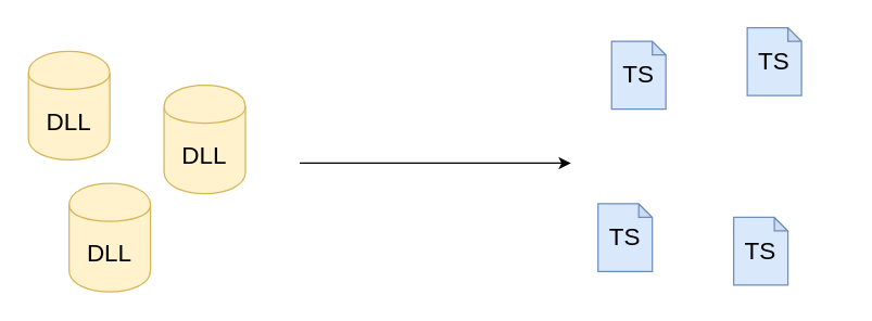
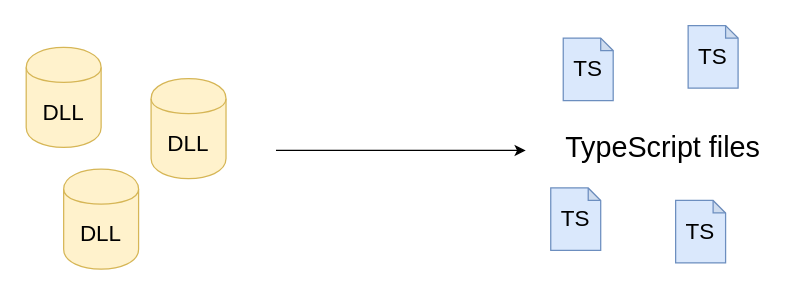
  <mxCell id="0" />
  <mxCell id="1" parent="0" />
  <mxCell id="2" value="DLL" style="shape=cylinder;whiteSpace=wrap;html=1;boundedLbl=1;backgroundOutline=1;fontSize=18;fillColor=#fff2cc;strokeColor=#d6b656;" vertex="1" parent="1"><mxGeometry x="20" y="37.5" width="60" height="80" as="geometry" /></mxCell>
  <mxCell id="3" value="DLL" style="shape=cylinder;whiteSpace=wrap;html=1;boundedLbl=1;backgroundOutline=1;fontSize=18;fillColor=#fff2cc;strokeColor=#d6b656;" vertex="1" parent="1"><mxGeometry x="50" y="135" width="60" height="80" as="geometry" /></mxCell>
  <mxCell id="4" value="DLL" style="shape=cylinder;whiteSpace=wrap;html=1;boundedLbl=1;backgroundOutline=1;fontSize=18;fillColor=#fff2cc;strokeColor=#d6b656;" vertex="1" parent="1"><mxGeometry x="120" y="62.5" width="60" height="80" as="geometry" /></mxCell>
  <mxCell id="5" value="" style="endArrow=classic;html=1;" edge="1" parent="1"><mxGeometry width="50" height="50" relative="1" as="geometry"><mxPoint x="220" y="120" as="sourcePoint" /><mxPoint x="420" y="120" as="targetPoint" /></mxGeometry></mxCell>
  <mxCell id="6" value="TS" style="shape=note;whiteSpace=wrap;html=1;backgroundOutline=1;darkOpacity=0.05;fontSize=18;size=10;fillColor=#dae8fc;strokeColor=#6c8ebf;" vertex="1" parent="1"><mxGeometry x="450" y="30" width="40" height="50" as="geometry" /></mxCell>
  <mxCell id="7" value="TS" style="shape=note;whiteSpace=wrap;html=1;backgroundOutline=1;darkOpacity=0.05;fontSize=18;size=10;fillColor=#dae8fc;strokeColor=#6c8ebf;" vertex="1" parent="1"><mxGeometry x="440" y="150" width="40" height="50" as="geometry" /></mxCell>
  <mxCell id="8" value="TS" style="shape=note;whiteSpace=wrap;html=1;backgroundOutline=1;darkOpacity=0.05;fontSize=18;size=10;fillColor=#dae8fc;strokeColor=#6c8ebf;" vertex="1" parent="1"><mxGeometry x="550" y="20" width="40" height="50" as="geometry" /></mxCell>
  <mxCell id="9" value="TS" style="shape=note;whiteSpace=wrap;html=1;backgroundOutline=1;darkOpacity=0.05;fontSize=18;size=10;fillColor=#dae8fc;strokeColor=#6c8ebf;" vertex="1" parent="1"><mxGeometry x="540" y="160" width="40" height="50" as="geometry" /></mxCell>
+ <mxCell id="10" value="TypeScript files" style="text;html=1;strokeColor=none;fillColor=none;align=center;verticalAlign=middle;whiteSpace=wrap;rounded=0;fontSize=23;" vertex="1" parent="1"><mxGeometry x="440" y="92.5" width="180" height="50" as="geometry" /></mxCell>
